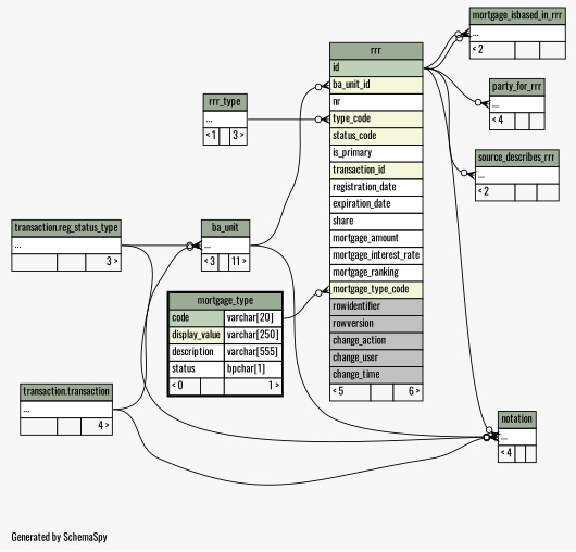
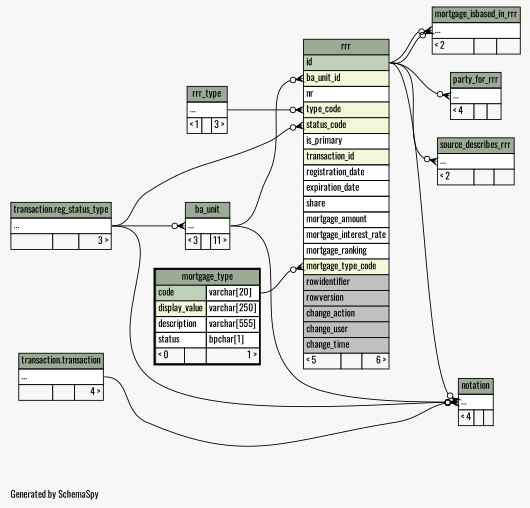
  digraph {
    bgcolor="#f7f7f7"
    fontname=Oswald
    fontsize=11
    label="\nGenerated by SchemaSpy"
    labeljust=l
    nodesep=0.18
    rankdir=RL
    ranksep=0.46
    node [fontname=Oswald fontsize=11 shape=plaintext]
    edge [arrowhead=none arrowsize=0.8 arrowtail=crowodot dir=back fontname=Oswald headport="elipses:e" tailport="elipses:w"]
    n1 [label=<     <TABLE BORDER="0" CELLBORDER="1" CELLSPACING="0" BGCOLOR="#ffffff">       <TR><TD COLSPAN="3" BGCOLOR="#9bab96" ALIGN="CENTER">ba_unit</TD></TR>       <TR><TD PORT="elipses" COLSPAN="3" ALIGN="LEFT">...</TD></TR>       <TR><TD ALIGN="LEFT" BGCOLOR="#f7f7f7">&lt; 3</TD><TD ALIGN="RIGHT" BGCOLOR="#f7f7f7">  </TD><TD ALIGN="RIGHT" BGCOLOR="#f7f7f7">11 &gt;</TD></TR>     </TABLE>>]
    n2 [label=<     <TABLE BORDER="0" CELLBORDER="1" CELLSPACING="0" BGCOLOR="#ffffff">       <TR><TD COLSPAN="3" BGCOLOR="#9bab96" ALIGN="CENTER">transaction.reg_status_type</TD></TR>       <TR><TD PORT="elipses" COLSPAN="3" ALIGN="LEFT">...</TD></TR>       <TR><TD ALIGN="LEFT" BGCOLOR="#f7f7f7">  </TD><TD ALIGN="RIGHT" BGCOLOR="#f7f7f7">  </TD><TD ALIGN="RIGHT" BGCOLOR="#f7f7f7">3 &gt;</TD></TR>     </TABLE>>]
    n3 [label=<     <TABLE BORDER="0" CELLBORDER="1" CELLSPACING="0" BGCOLOR="#ffffff">       <TR><TD COLSPAN="3" BGCOLOR="#9bab96" ALIGN="CENTER">transaction.transaction</TD></TR>       <TR><TD PORT="elipses" COLSPAN="3" ALIGN="LEFT">...</TD></TR>       <TR><TD ALIGN="LEFT" BGCOLOR="#f7f7f7">  </TD><TD ALIGN="RIGHT" BGCOLOR="#f7f7f7">  </TD><TD ALIGN="RIGHT" BGCOLOR="#f7f7f7">4 &gt;</TD></TR>     </TABLE>>]
    n4 [label=<     <TABLE BORDER="0" CELLBORDER="1" CELLSPACING="0" BGCOLOR="#ffffff">       <TR><TD COLSPAN="3" BGCOLOR="#9bab96" ALIGN="CENTER">mortgage_isbased_in_rrr</TD></TR>       <TR><TD PORT="elipses" COLSPAN="3" ALIGN="LEFT">...</TD></TR>       <TR><TD ALIGN="LEFT" BGCOLOR="#f7f7f7">&lt; 2</TD><TD ALIGN="RIGHT" BGCOLOR="#f7f7f7">  </TD><TD ALIGN="RIGHT" BGCOLOR="#f7f7f7">  </TD></TR>     </TABLE>>]
    n5 [label=<     <TABLE BORDER="0" CELLBORDER="1" CELLSPACING="0" BGCOLOR="#ffffff">       <TR><TD COLSPAN="3" BGCOLOR="#9bab96" ALIGN="CENTER">rrr</TD></TR>       <TR><TD PORT="id" COLSPAN="3" BGCOLOR="#bed1b8" ALIGN="LEFT">id</TD></TR>       <TR><TD PORT="ba_unit_id" COLSPAN="3" BGCOLOR="#f4f7da" ALIGN="LEFT">ba_unit_id</TD></TR>       <TR><TD PORT="nr" COLSPAN="3" ALIGN="LEFT">nr</TD></TR>       <TR><TD PORT="type_code" COLSPAN="3" BGCOLOR="#f4f7da" ALIGN="LEFT">type_code</TD></TR>       <TR><TD PORT="status_code" COLSPAN="3" BGCOLOR="#f4f7da" ALIGN="LEFT">status_code</TD></TR>       <TR><TD PORT="is_primary" COLSPAN="3" ALIGN="LEFT">is_primary</TD></TR>       <TR><TD PORT="transaction_id" COLSPAN="3" BGCOLOR="#f4f7da" ALIGN="LEFT">transaction_id</TD></TR>       <TR><TD PORT="registration_date" COLSPAN="3" ALIGN="LEFT">registration_date</TD></TR>       <TR><TD PORT="expiration_date" COLSPAN="3" ALIGN="LEFT">expiration_date</TD></TR>       <TR><TD PORT="share" COLSPAN="3" ALIGN="LEFT">share</TD></TR>       <TR><TD PORT="mortgage_amount" COLSPAN="3" ALIGN="LEFT">mortgage_amount</TD></TR>       <TR><TD PORT="mortgage_interest_rate" COLSPAN="3" ALIGN="LEFT">mortgage_interest_rate</TD></TR>       <TR><TD PORT="mortgage_ranking" COLSPAN="3" ALIGN="LEFT">mortgage_ranking</TD></TR>       <TR><TD PORT="mortgage_type_code" COLSPAN="3" BGCOLOR="#f4f7da" ALIGN="LEFT">mortgage_type_code</TD></TR>       <TR><TD PORT="rowidentifier" COLSPAN="3" BGCOLOR="#c0c0c0" ALIGN="LEFT">rowidentifier</TD></TR>       <TR><TD PORT="rowversion" COLSPAN="3" BGCOLOR="#c0c0c0" ALIGN="LEFT">rowversion</TD></TR>       <TR><TD PORT="change_action" COLSPAN="3" BGCOLOR="#c0c0c0" ALIGN="LEFT">change_action</TD></TR>       <TR><TD PORT="change_user" COLSPAN="3" BGCOLOR="#c0c0c0" ALIGN="LEFT">change_user</TD></TR>       <TR><TD PORT="change_time" COLSPAN="3" BGCOLOR="#c0c0c0" ALIGN="LEFT">change_time</TD></TR>       <TR><TD ALIGN="LEFT" BGCOLOR="#f7f7f7">&lt; 5</TD><TD ALIGN="RIGHT" BGCOLOR="#f7f7f7">  </TD><TD ALIGN="RIGHT" BGCOLOR="#f7f7f7">6 &gt;</TD></TR>     </TABLE>>]
    n6 [label=<     <TABLE BORDER="2" CELLBORDER="1" CELLSPACING="0" BGCOLOR="#ffffff">       <TR><TD COLSPAN="3" BGCOLOR="#9bab96" ALIGN="CENTER">mortgage_type</TD></TR>       <TR><TD PORT="code" COLSPAN="2" BGCOLOR="#bed1b8" ALIGN="LEFT">code</TD><TD PORT="code.type" ALIGN="LEFT">varchar[20]</TD></TR>       <TR><TD PORT="display_value" COLSPAN="2" BGCOLOR="#f4f7da" ALIGN="LEFT">display_value</TD><TD PORT="display_value.type" ALIGN="LEFT">varchar[250]</TD></TR>       <TR><TD PORT="description" COLSPAN="2" ALIGN="LEFT">description</TD><TD PORT="description.type" ALIGN="LEFT">varchar[555]</TD></TR>       <TR><TD PORT="status" COLSPAN="2" ALIGN="LEFT">status</TD><TD PORT="status.type" ALIGN="LEFT">bpchar[1]</TD></TR>       <TR><TD ALIGN="LEFT" BGCOLOR="#f7f7f7">&lt; 0</TD><TD ALIGN="RIGHT" BGCOLOR="#f7f7f7">  </TD><TD ALIGN="RIGHT" BGCOLOR="#f7f7f7">1 &gt;</TD></TR>     </TABLE>>]
    n7 [label=<     <TABLE BORDER="0" CELLBORDER="1" CELLSPACING="0" BGCOLOR="#ffffff">       <TR><TD COLSPAN="3" BGCOLOR="#9bab96" ALIGN="CENTER">rrr_type</TD></TR>       <TR><TD PORT="elipses" COLSPAN="3" ALIGN="LEFT">...</TD></TR>       <TR><TD ALIGN="LEFT" BGCOLOR="#f7f7f7">&lt; 1</TD><TD ALIGN="RIGHT" BGCOLOR="#f7f7f7">  </TD><TD ALIGN="RIGHT" BGCOLOR="#f7f7f7">3 &gt;</TD></TR>     </TABLE>>]
    n8 [label=<     <TABLE BORDER="0" CELLBORDER="1" CELLSPACING="0" BGCOLOR="#ffffff">       <TR><TD COLSPAN="3" BGCOLOR="#9bab96" ALIGN="CENTER">notation</TD></TR>       <TR><TD PORT="elipses" COLSPAN="3" ALIGN="LEFT">...</TD></TR>       <TR><TD ALIGN="LEFT" BGCOLOR="#f7f7f7">&lt; 4</TD><TD ALIGN="RIGHT" BGCOLOR="#f7f7f7">  </TD><TD ALIGN="RIGHT" BGCOLOR="#f7f7f7">  </TD></TR>     </TABLE>>]
    n9 [label=<     <TABLE BORDER="0" CELLBORDER="1" CELLSPACING="0" BGCOLOR="#ffffff">       <TR><TD COLSPAN="3" BGCOLOR="#9bab96" ALIGN="CENTER">party_for_rrr</TD></TR>       <TR><TD PORT="elipses" COLSPAN="3" ALIGN="LEFT">...</TD></TR>       <TR><TD ALIGN="LEFT" BGCOLOR="#f7f7f7">&lt; 4</TD><TD ALIGN="RIGHT" BGCOLOR="#f7f7f7">  </TD><TD ALIGN="RIGHT" BGCOLOR="#f7f7f7">  </TD></TR>     </TABLE>>]
    n10 [label=<     <TABLE BORDER="0" CELLBORDER="1" CELLSPACING="0" BGCOLOR="#ffffff">       <TR><TD COLSPAN="3" BGCOLOR="#9bab96" ALIGN="CENTER">source_describes_rrr</TD></TR>       <TR><TD PORT="elipses" COLSPAN="3" ALIGN="LEFT">...</TD></TR>       <TR><TD ALIGN="LEFT" BGCOLOR="#f7f7f7">&lt; 2</TD><TD ALIGN="RIGHT" BGCOLOR="#f7f7f7">  </TD><TD ALIGN="RIGHT" BGCOLOR="#f7f7f7">  </TD></TR>     </TABLE>>]
    n1 -> n2
-   n1 -> n3
    n4 -> n5 [headport="id:e"]
    n4 -> n5 [headport="id:e"]
    n5 -> n1 [tailport="ba_unit_id:w"]
+   n5 -> n2 [tailport="status_code:w"]
    n5 -> n6 [headport="code.type:e" tailport="mortgage_type_code:w"]
    n5 -> n7 [tailport="type_code:w"]
    n8 -> n1
    n8 -> n2
    n8 -> n3
    n8 -> n5 [headport="id:e"]
    n9 -> n5 [headport="id:e"]
    n10 -> n5 [headport="id:e"]
  }
